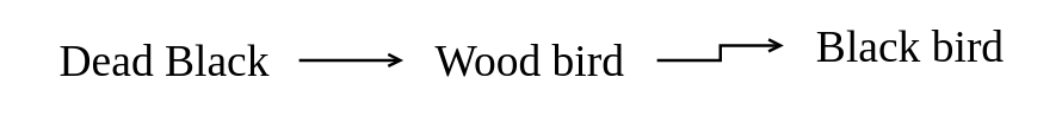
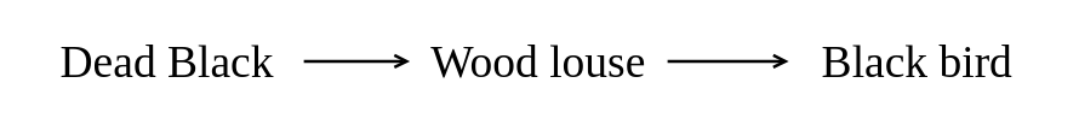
  <mxCell id="0" />
  <mxCell id="1" parent="0" />
  <mxCell id="2" value="" style="edgeStyle=orthogonalEdgeStyle;rounded=0;orthogonalLoop=1;jettySize=auto;html=1;strokeWidth=2;endArrow=open;endFill=0;" edge="1" parent="1" source="3" target="5"><mxGeometry relative="1" as="geometry" /></mxCell>
  <mxCell id="3" value="Dead Black" style="rounded=0;whiteSpace=wrap;html=1;fillColor=none;fontSize=30;fontFamily=Ubuntu Mono;strokeWidth=3;strokeColor=none;" vertex="1" parent="1"><mxGeometry x="20" y="20" width="180" height="40" as="geometry" /></mxCell>
  <mxCell id="4" value="" style="edgeStyle=orthogonalEdgeStyle;rounded=0;orthogonalLoop=1;jettySize=auto;html=1;strokeWidth=2;endArrow=open;endFill=0;" edge="1" parent="1" source="5" target="6"><mxGeometry relative="1" as="geometry" /></mxCell>
- <mxCell id="5" value="Wood bird" style="rounded=0;whiteSpace=wrap;html=1;fillColor=none;fontSize=30;fontFamily=Ubuntu Mono;strokeWidth=3;strokeColor=none;" vertex="1" parent="1"><mxGeometry x="270" y="20" width="170" height="40" as="geometry" /></mxCell>
- <mxCell id="6" value="Black bird" style="rounded=0;whiteSpace=wrap;html=1;fillColor=none;fontSize=30;fontFamily=Ubuntu Mono;strokeWidth=3;strokeColor=none;" vertex="1" parent="1"><mxGeometry x="525" y="10" width="170" height="40" as="geometry" /></mxCell>
+ <mxCell id="5" value="Wood louse" style="rounded=0;whiteSpace=wrap;html=1;fillColor=none;fontSize=30;fontFamily=Ubuntu Mono;strokeWidth=3;strokeColor=none;" vertex="1" parent="1"><mxGeometry x="270" y="20" width="170" height="40" as="geometry" /></mxCell>
+ <mxCell id="6" value="Black bird" style="rounded=0;whiteSpace=wrap;html=1;fillColor=none;fontSize=30;fontFamily=Ubuntu Mono;strokeWidth=3;strokeColor=none;" vertex="1" parent="1"><mxGeometry x="520" y="20" width="170" height="40" as="geometry" /></mxCell>
